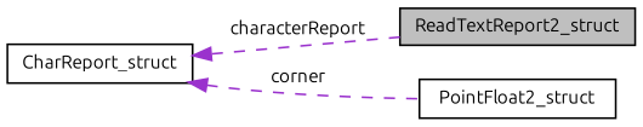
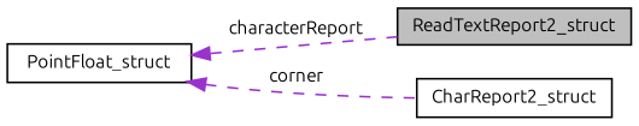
  digraph {
    fontname=Ubuntu
    rankdir=LR
    node [color=black fontname=Ubuntu fontsize=10 shape=record]
    edge [color=darkorchid3 dir=back fontname=Ubuntu fontsize=10 labelfontname=FreeSans labelfontsize=10 style=dashed]
    n1 [fillcolor=grey75 fontcolor=black height=0.2 label=ReadTextReport2_struct style=filled width=0.4]
-   n2 [height=0.2 label=PointFloat2_struct width=0.4]
-   n3 [height=0.2 label=CharReport_struct width=0.4]
+   n2 [height=0.2 label=CharReport2_struct width=0.4]
+   n3 [height=0.2 label=PointFloat_struct width=0.4]
    n3 -> n1 [label=" characterReport"]
    n3 -> n2 [label=" corner"]
  }
